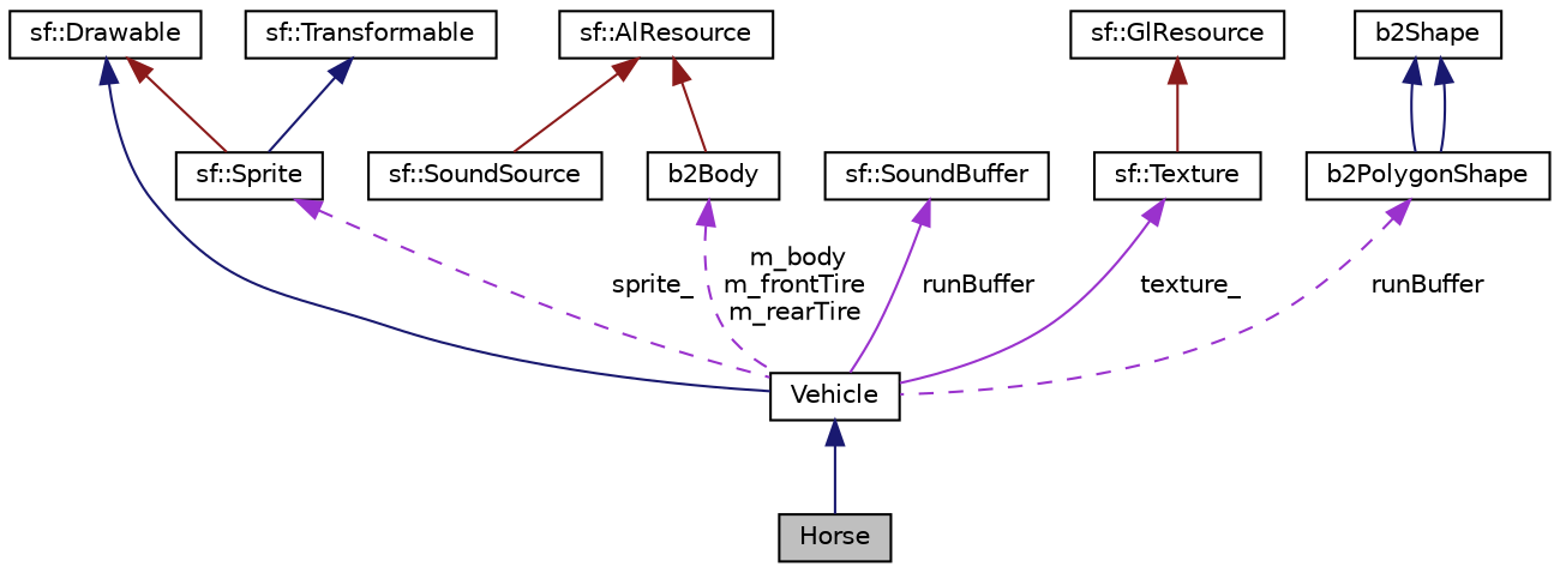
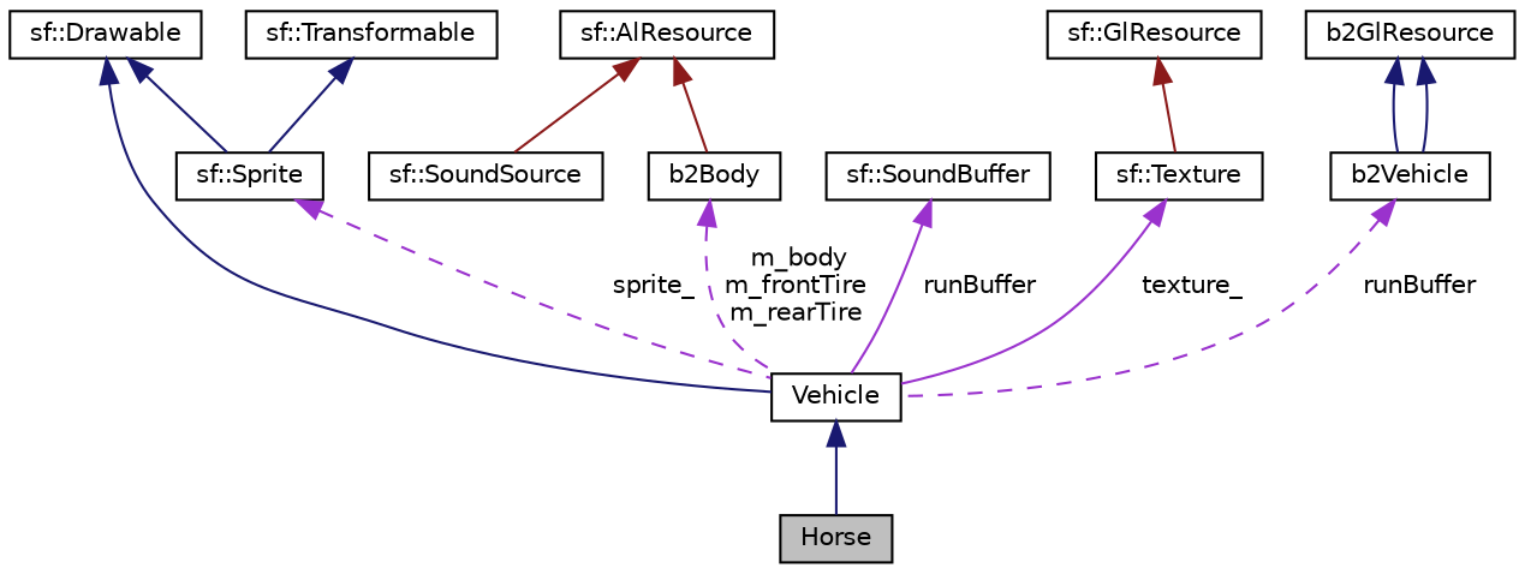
  digraph {
    node [color=black fillcolor=white fontname=Helvetica fontsize=10 shape=record style=filled]
    edge [color=midnightblue dir=back fontname=Helvetica fontsize=10 labelfontname=Helvetica labelfontsize=10 style=solid]
    n1 [fillcolor=grey75 fontcolor=black height=0.2 label=Horse width=0.4]
    n2 [height=0.2 label=Vehicle width=0.4]
    n3 [height=0.2 label="sf::Drawable" width=0.4]
    n4 [height=0.2 label="sf::Sprite" width=0.4]
    n5 [height=0.2 label="sf::SoundSource" width=0.4]
    n6 [height=0.2 label="sf::AlResource" width=0.4]
    n7 [height=0.2 label=b2Body width=0.4]
    n8 [height=0.2 label="sf::SoundBuffer" width=0.4]
    n9 [height=0.2 label="sf::Texture" width=0.4]
    n10 [height=0.2 label="sf::GlResource" width=0.4]
-   n11 [height=0.2 label=b2PolygonShape width=0.4]
-   n12 [height=0.2 label=b2Shape width=0.4]
+   n11 [height=0.2 label=b2Vehicle width=0.4]
+   n12 [height=0.2 label=b2GlResource width=0.4]
    n13 [height=0.2 label="sf::Transformable" width=0.4]
    n2 -> n1
    n3 -> n2
-   n3 -> n4 [color=firebrick4]
+   n3 -> n4
    n4 -> n2 [color=darkorchid3 label=" sprite_" style=dashed]
    n6 -> n5 [color=firebrick4]
    n6 -> n7 [color=firebrick4]
    n7 -> n2 [color=darkorchid3 label=" m_body\nm_frontTire\nm_rearTire" style=dashed]
    n8 -> n2 [color=darkorchid3 label=" runBuffer"]
    n9 -> n2 [color=darkorchid3 label=" texture_"]
    n10 -> n9 [color=firebrick4]
    n11 -> n2 [color=darkorchid3 label=" runBuffer" style=dashed]
    n12 -> n11
    n12 -> n11
    n13 -> n4
  }
